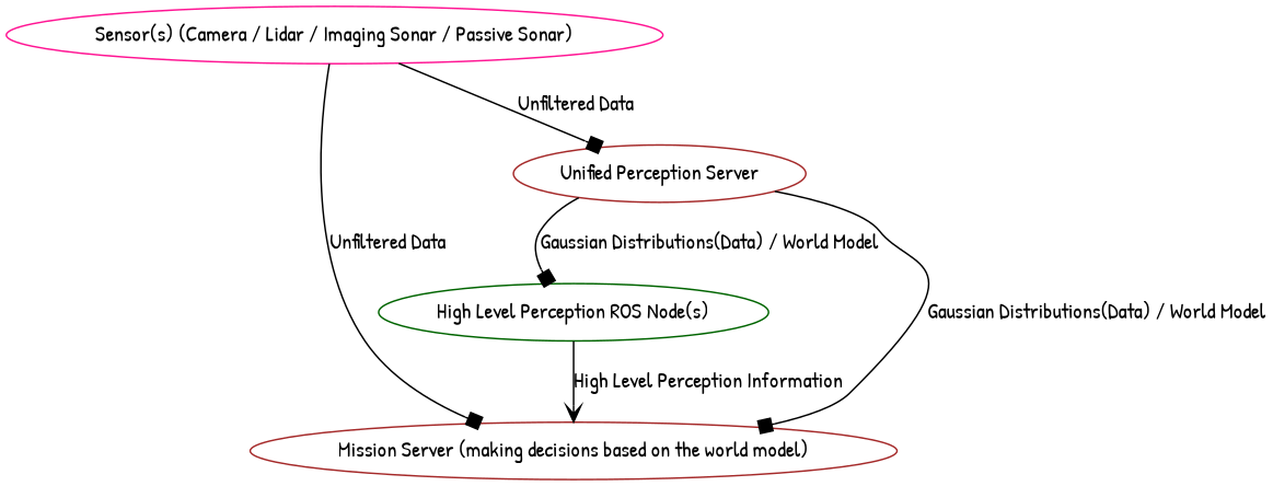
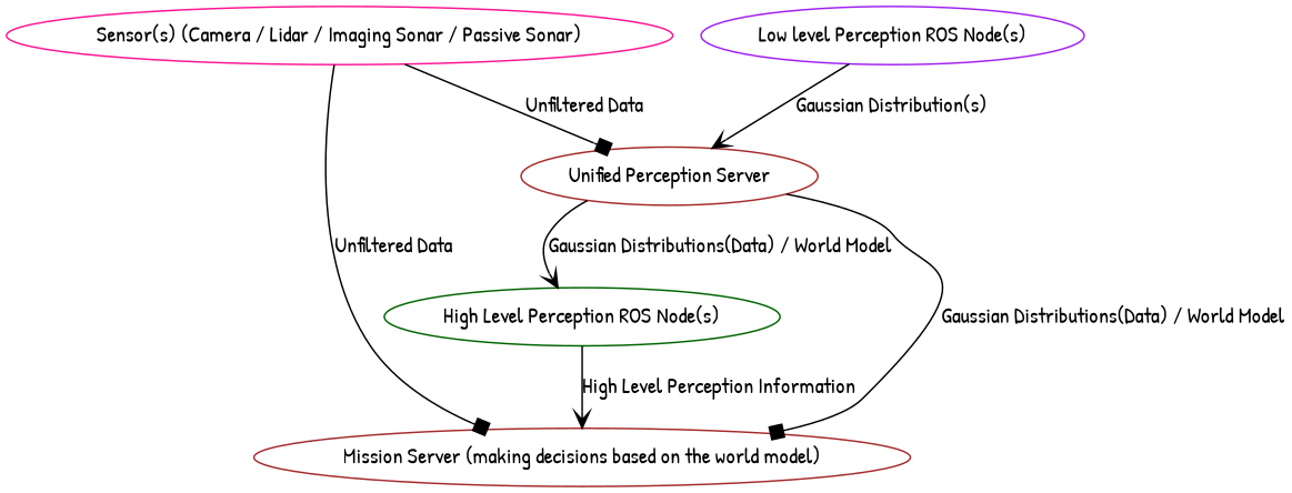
  digraph {
    fontname="Patrick Hand"
    node [color=brown fontname="Patrick Hand"]
    edge [arrowhead=box fontname="Patrick Hand"]
    n1 [color=deeppink label="Sensor(s) (Camera / Lidar / Imaging Sonar / Passive Sonar)"]
    n2 [label="Unified Perception Server"]
    n3 [label="Mission Server (making decisions based on the world model)"]
+   n4 [color=purple label="Low level Perception ROS Node(s)"]
    n5 [color=darkgreen label="High Level Perception ROS Node(s)"]
    n1 -> n2 [label="Unfiltered Data"]
    n1 -> n3 [label="Unfiltered Data"]
    n2 -> n3 [label="Gaussian Distributions(Data) / World Model"]
-   n2 -> n5 [label="Gaussian Distributions(Data) / World Model"]
+   n2 -> n5 [arrowhead=vee label="Gaussian Distributions(Data) / World Model"]
+   n4 -> n2 [arrowhead=vee label="Gaussian Distribution(s)"]
    n5 -> n3 [arrowhead=vee label="High Level Perception Information"]
  }
